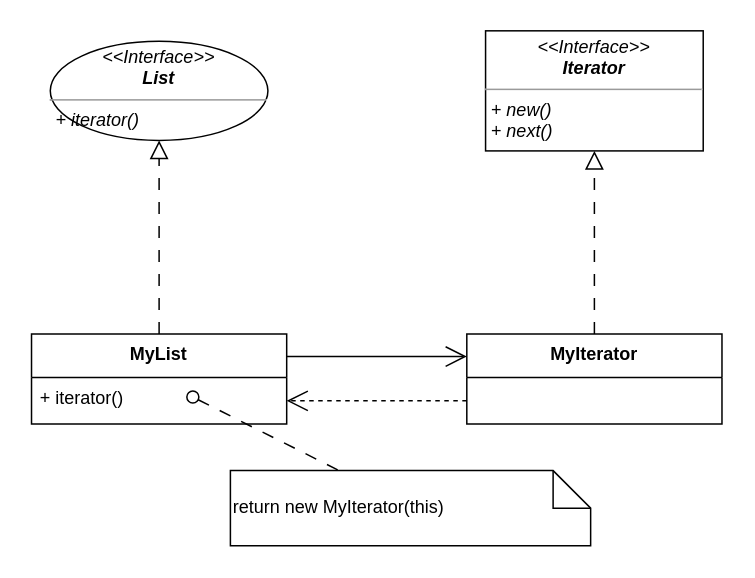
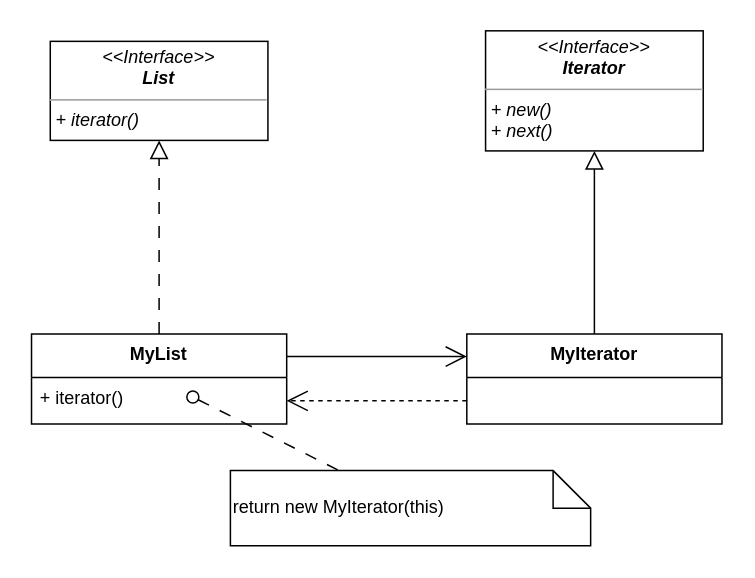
  <mxCell id="0" />
  <mxCell id="1" parent="0" />
  <mxCell id="2" value="MyList" style="swimlane;fontStyle=1;align=center;verticalAlign=top;childLayout=stackLayout;horizontal=1;startSize=29;horizontalStack=0;resizeParent=1;resizeParentMax=0;resizeLast=0;collapsible=1;marginBottom=0;" parent="1" vertex="1"><mxGeometry x="20.5" y="222" width="170" height="60" as="geometry" /></mxCell>
  <mxCell id="3" value="+ iterator()" style="text;strokeColor=none;fillColor=none;align=left;verticalAlign=top;spacingLeft=4;spacingRight=4;overflow=hidden;rotatable=0;points=[[0,0.5],[1,0.5]];portConstraint=eastwest;fontStyle=0" parent="2" vertex="1"><mxGeometry y="29" width="170" height="31" as="geometry" /></mxCell>
  <mxCell id="4" value="MyIterator" style="swimlane;fontStyle=1;align=center;verticalAlign=top;childLayout=stackLayout;horizontal=1;startSize=29;horizontalStack=0;resizeParent=1;resizeParentMax=0;resizeLast=0;collapsible=1;marginBottom=0;" parent="1" vertex="1"><mxGeometry x="310.5" y="222" width="170" height="60" as="geometry" /></mxCell>
  <mxCell id="5" value="" style="endArrow=block;endSize=10;endFill=0;shadow=0;strokeWidth=1;rounded=0;edgeStyle=elbowEdgeStyle;elbow=vertical;dashed=1;dashPattern=8 8;labelBackgroundColor=none;fontColor=default;exitX=0.5;exitY=0;exitDx=0;exitDy=0;entryX=0.5;entryY=1;entryDx=0;entryDy=0;" parent="1" source="2" target="7" edge="1"><mxGeometry width="160" relative="1" as="geometry"><mxPoint x="-17" y="153" as="sourcePoint" /><mxPoint x="115.5" y="87" as="targetPoint" /></mxGeometry></mxCell>
- <mxCell id="6" value="" style="endArrow=block;endSize=10;endFill=0;shadow=0;strokeWidth=1;rounded=0;edgeStyle=elbowEdgeStyle;elbow=vertical;dashed=1;dashPattern=8 8;labelBackgroundColor=none;fontColor=default;entryX=0.5;entryY=1;entryDx=0;entryDy=0;" parent="1" source="4" target="8" edge="1"><mxGeometry width="160" relative="1" as="geometry"><mxPoint x="-39.5" y="173" as="sourcePoint" /><mxPoint x="78" y="87" as="targetPoint" /></mxGeometry></mxCell>
- <mxCell id="7" value="&lt;p style=&quot;margin:0px;margin-top:4px;text-align:center;&quot;&gt;&lt;i&gt;&amp;lt;&amp;lt;Interface&amp;gt;&amp;gt;&lt;br&gt;&lt;b&gt;List&lt;/b&gt;&lt;/i&gt;&lt;/p&gt;&lt;hr size=&quot;1&quot;&gt;&lt;p style=&quot;margin:0px;margin-left:4px;&quot;&gt;&lt;/p&gt;&lt;p style=&quot;margin:0px;margin-left:4px;&quot;&gt;&lt;i&gt;+ iterator()&lt;br&gt;&lt;/i&gt;&lt;/p&gt;" style="ellipse;verticalAlign=top;align=left;overflow=fill;fontSize=12;fontFamily=Helvetica;html=1;" parent="1" vertex="1"><mxGeometry x="33" y="27.01" width="145" height="65.99" as="geometry" /></mxCell>
+ <mxCell id="6" value="" style="endArrow=block;endSize=10;endFill=0;shadow=0;strokeWidth=1;rounded=0;edgeStyle=elbowEdgeStyle;elbow=vertical;dashed=0;dashPattern=8 8;labelBackgroundColor=none;fontColor=default;entryX=0.5;entryY=1;entryDx=0;entryDy=0;" parent="1" source="4" target="8" edge="1"><mxGeometry width="160" relative="1" as="geometry"><mxPoint x="-39.5" y="173" as="sourcePoint" /><mxPoint x="78" y="87" as="targetPoint" /></mxGeometry></mxCell>
+ <mxCell id="7" value="&lt;p style=&quot;margin:0px;margin-top:4px;text-align:center;&quot;&gt;&lt;i&gt;&amp;lt;&amp;lt;Interface&amp;gt;&amp;gt;&lt;br&gt;&lt;b&gt;List&lt;/b&gt;&lt;/i&gt;&lt;/p&gt;&lt;hr size=&quot;1&quot;&gt;&lt;p style=&quot;margin:0px;margin-left:4px;&quot;&gt;&lt;/p&gt;&lt;p style=&quot;margin:0px;margin-left:4px;&quot;&gt;&lt;i&gt;+ iterator()&lt;br&gt;&lt;/i&gt;&lt;/p&gt;" style="verticalAlign=top;align=left;overflow=fill;fontSize=12;fontFamily=Helvetica;html=1;" parent="1" vertex="1"><mxGeometry x="33" y="27.01" width="145" height="65.99" as="geometry" /></mxCell>
  <mxCell id="8" value="&lt;p style=&quot;margin:0px;margin-top:4px;text-align:center;&quot;&gt;&lt;i&gt;&amp;lt;&amp;lt;Interface&amp;gt;&amp;gt;&lt;br&gt;&lt;b&gt;Iterator&lt;/b&gt;&lt;/i&gt;&lt;/p&gt;&lt;hr size=&quot;1&quot;&gt;&lt;p style=&quot;margin:0px;margin-left:4px;&quot;&gt;&lt;/p&gt;&lt;p style=&quot;margin:0px;margin-left:4px;&quot;&gt;&lt;i&gt;+ new()&lt;br&gt;&lt;/i&gt;&lt;/p&gt;&lt;p style=&quot;margin:0px;margin-left:4px;&quot;&gt;&lt;i&gt;+ next()&lt;/i&gt;&lt;/p&gt;" style="verticalAlign=top;align=left;overflow=fill;fontSize=12;fontFamily=Helvetica;html=1;" vertex="1" parent="1"><mxGeometry x="323" y="20" width="145" height="80" as="geometry" /></mxCell>
  <mxCell id="9" value="" style="endArrow=open;endSize=12;dashed=0;html=1;rounded=0;exitX=1;exitY=0.25;exitDx=0;exitDy=0;entryX=0;entryY=0.25;entryDx=0;entryDy=0;" edge="1" parent="1" source="2" target="4"><mxGeometry x="0.091" y="36" width="160" relative="1" as="geometry"><mxPoint x="123" y="193" as="sourcePoint" /><mxPoint x="283" y="193" as="targetPoint" /><mxPoint as="offset" /></mxGeometry></mxCell>
  <mxCell id="10" value="" style="endArrow=open;endSize=12;dashed=1;html=1;rounded=0;exitX=0;exitY=0.5;exitDx=0;exitDy=0;entryX=1;entryY=0.5;entryDx=0;entryDy=0;" edge="1" parent="1" target="3"><mxGeometry x="0.091" y="36" width="160" relative="1" as="geometry"><mxPoint x="310.5" y="266.5" as="sourcePoint" /><mxPoint x="363" y="268" as="targetPoint" /><mxPoint as="offset" /></mxGeometry></mxCell>
  <mxCell id="11" value="&lt;div&gt;return new MyIterator(this)&lt;/div&gt;" style="shape=note2;boundedLbl=1;whiteSpace=wrap;html=1;size=25;verticalAlign=middle;align=left;labelPosition=center;verticalLabelPosition=middle;" vertex="1" parent="1"><mxGeometry x="153" y="313" width="240" height="50" as="geometry" /></mxCell>
  <mxCell id="12" value="" style="html=1;verticalAlign=bottom;labelBackgroundColor=none;startArrow=oval;startFill=0;startSize=8;endArrow=none;rounded=0;dashed=1;dashPattern=8 8;entryX=0;entryY=0;entryDx=72.5;entryDy=0;entryPerimeter=0;exitX=0.544;exitY=0.387;exitDx=0;exitDy=0;exitPerimeter=0;" edge="1" parent="1" target="11"><mxGeometry x="-0.055" y="19" relative="1" as="geometry"><mxPoint x="127.98" y="263.997" as="sourcePoint" /><mxPoint x="230.5" y="322" as="targetPoint" /><mxPoint x="-1" as="offset" /></mxGeometry></mxCell>
